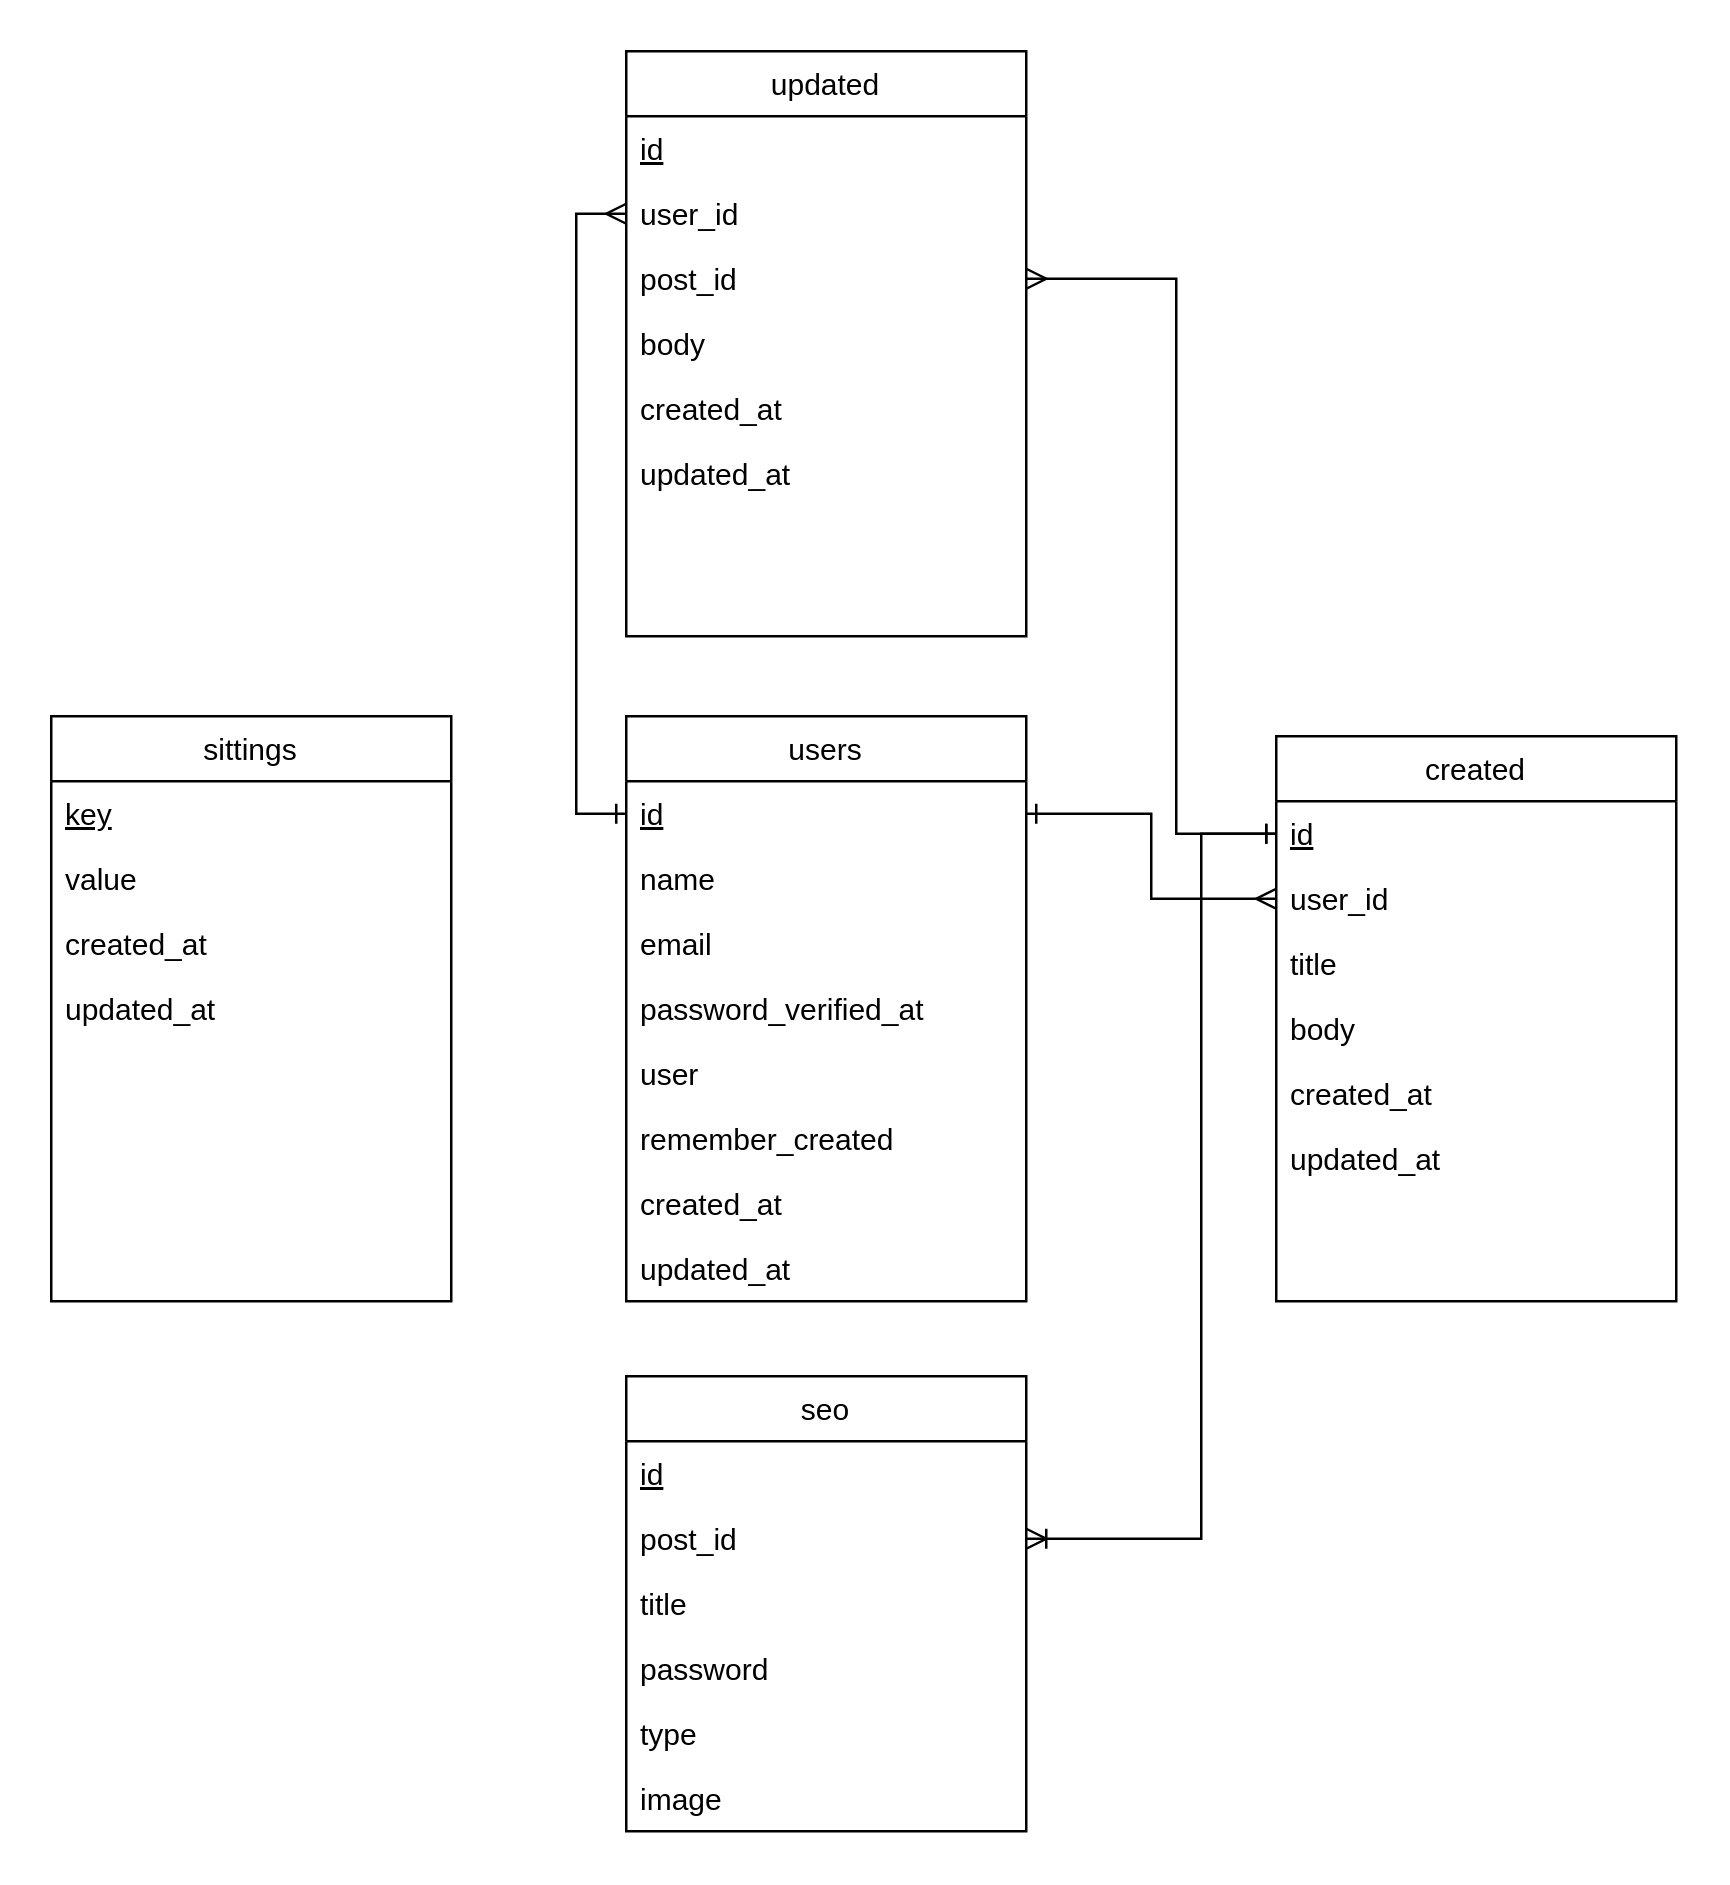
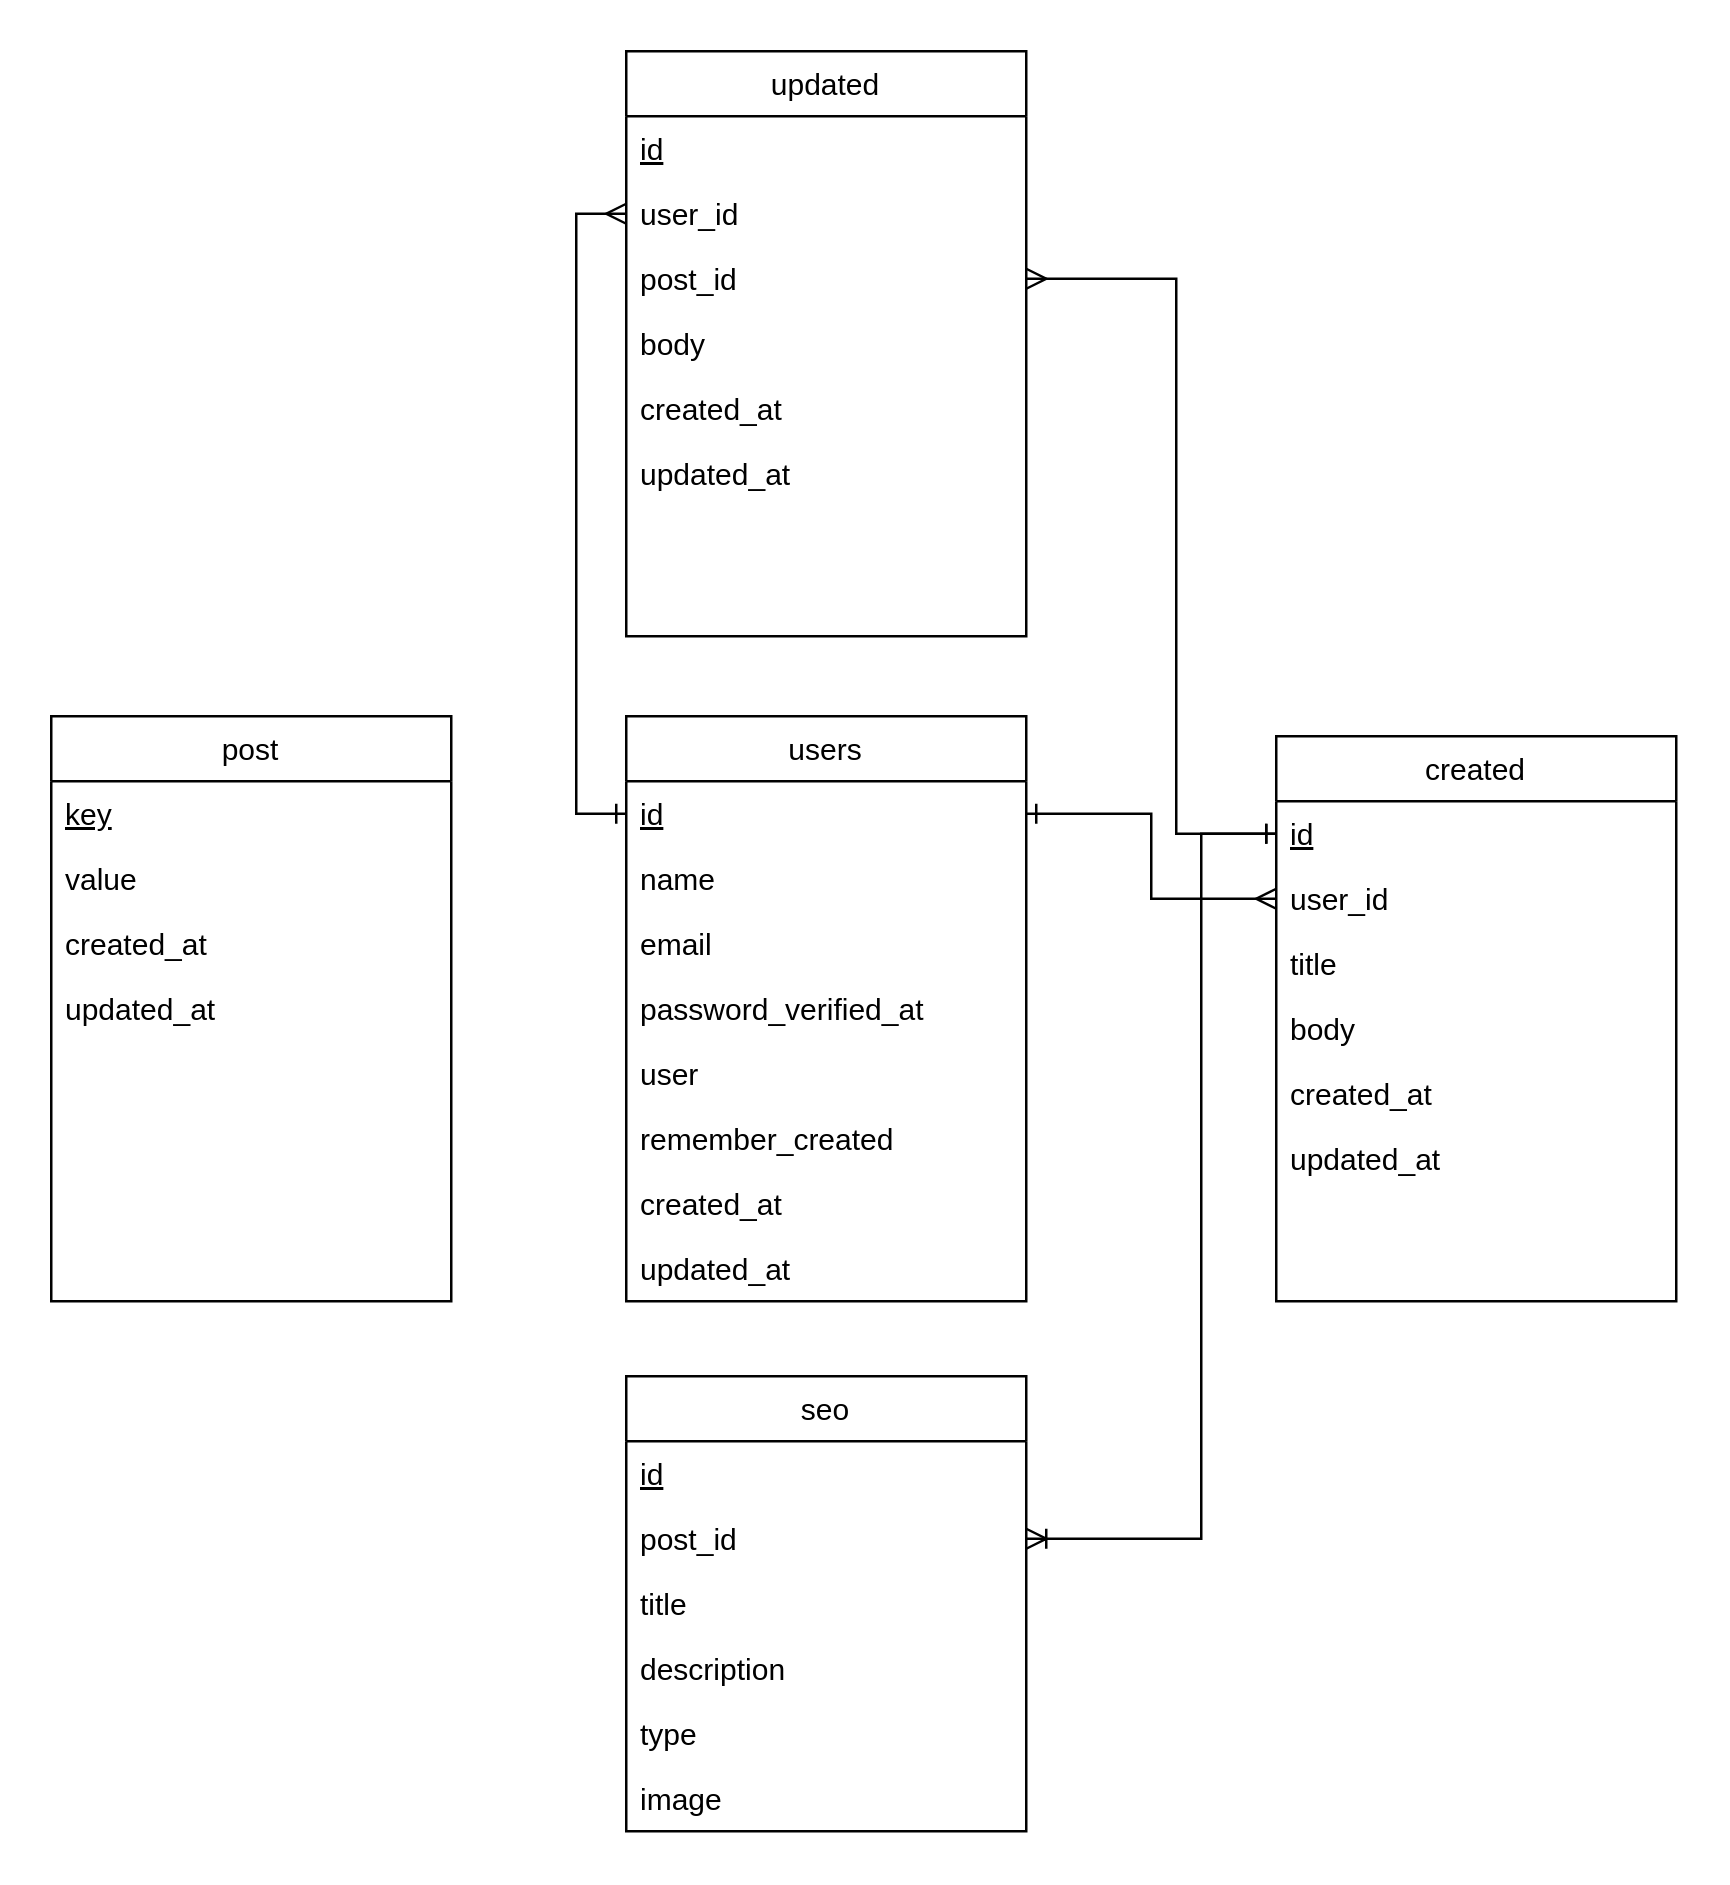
  <mxCell id="0" />
  <mxCell id="1" parent="0" />
  <mxCell id="2" value="users" style="swimlane;fontStyle=0;align=center;verticalAlign=top;childLayout=stackLayout;horizontal=1;startSize=26;horizontalStack=0;resizeParent=1;resizeLast=0;collapsible=1;marginBottom=0;rounded=0;shadow=0;strokeWidth=1;" parent="1" vertex="1"><mxGeometry x="250" y="286" width="160" height="234" as="geometry"><mxRectangle x="550" y="140" width="160" height="26" as="alternateBounds" /></mxGeometry></mxCell>
  <mxCell id="3" value="id" style="text;align=left;verticalAlign=top;spacingLeft=4;spacingRight=4;overflow=hidden;rotatable=0;points=[[0,0.5],[1,0.5]];portConstraint=eastwest;fontStyle=4" parent="2" vertex="1"><mxGeometry y="26" width="160" height="26" as="geometry" /></mxCell>
  <mxCell id="4" value="name" style="text;align=left;verticalAlign=top;spacingLeft=4;spacingRight=4;overflow=hidden;rotatable=0;points=[[0,0.5],[1,0.5]];portConstraint=eastwest;rounded=0;shadow=0;html=0;" parent="2" vertex="1"><mxGeometry y="52" width="160" height="26" as="geometry" /></mxCell>
  <mxCell id="5" value="email" style="text;align=left;verticalAlign=top;spacingLeft=4;spacingRight=4;overflow=hidden;rotatable=0;points=[[0,0.5],[1,0.5]];portConstraint=eastwest;rounded=0;shadow=0;html=0;" parent="2" vertex="1"><mxGeometry y="78" width="160" height="26" as="geometry" /></mxCell>
  <mxCell id="6" value="password_verified_at" style="text;align=left;verticalAlign=top;spacingLeft=4;spacingRight=4;overflow=hidden;rotatable=0;points=[[0,0.5],[1,0.5]];portConstraint=eastwest;rounded=0;shadow=0;html=0;" parent="2" vertex="1"><mxGeometry y="104" width="160" height="26" as="geometry" /></mxCell>
  <mxCell id="7" value="user" style="text;align=left;verticalAlign=top;spacingLeft=4;spacingRight=4;overflow=hidden;rotatable=0;points=[[0,0.5],[1,0.5]];portConstraint=eastwest;rounded=0;shadow=0;html=0;" parent="2" vertex="1"><mxGeometry y="130" width="160" height="26" as="geometry" /></mxCell>
  <mxCell id="8" value="remember_created" style="text;align=left;verticalAlign=top;spacingLeft=4;spacingRight=4;overflow=hidden;rotatable=0;points=[[0,0.5],[1,0.5]];portConstraint=eastwest;rounded=0;shadow=0;html=0;" parent="2" vertex="1"><mxGeometry y="156" width="160" height="26" as="geometry" /></mxCell>
  <mxCell id="9" value="created_at" style="text;align=left;verticalAlign=top;spacingLeft=4;spacingRight=4;overflow=hidden;rotatable=0;points=[[0,0.5],[1,0.5]];portConstraint=eastwest;rounded=0;shadow=0;html=0;" parent="2" vertex="1"><mxGeometry y="182" width="160" height="26" as="geometry" /></mxCell>
  <mxCell id="10" value="updated_at" style="text;align=left;verticalAlign=top;spacingLeft=4;spacingRight=4;overflow=hidden;rotatable=0;points=[[0,0.5],[1,0.5]];portConstraint=eastwest;rounded=0;shadow=0;html=0;" parent="2" vertex="1"><mxGeometry y="208" width="160" height="26" as="geometry" /></mxCell>
  <mxCell id="11" value="created" style="swimlane;fontStyle=0;align=center;verticalAlign=top;childLayout=stackLayout;horizontal=1;startSize=26;horizontalStack=0;resizeParent=1;resizeLast=0;collapsible=1;marginBottom=0;rounded=0;shadow=0;strokeWidth=1;" parent="1" vertex="1"><mxGeometry x="510" y="294" width="160" height="226" as="geometry"><mxRectangle x="550" y="140" width="160" height="26" as="alternateBounds" /></mxGeometry></mxCell>
  <mxCell id="12" value="id" style="text;align=left;verticalAlign=top;spacingLeft=4;spacingRight=4;overflow=hidden;rotatable=0;points=[[0,0.5],[1,0.5]];portConstraint=eastwest;fontStyle=4" parent="11" vertex="1"><mxGeometry y="26" width="160" height="26" as="geometry" /></mxCell>
  <mxCell id="13" value="user_id" style="text;align=left;verticalAlign=top;spacingLeft=4;spacingRight=4;overflow=hidden;rotatable=0;points=[[0,0.5],[1,0.5]];portConstraint=eastwest;rounded=0;shadow=0;html=0;" parent="11" vertex="1"><mxGeometry y="52" width="160" height="26" as="geometry" /></mxCell>
  <mxCell id="14" value="title" style="text;align=left;verticalAlign=top;spacingLeft=4;spacingRight=4;overflow=hidden;rotatable=0;points=[[0,0.5],[1,0.5]];portConstraint=eastwest;rounded=0;shadow=0;html=0;" parent="11" vertex="1"><mxGeometry y="78" width="160" height="26" as="geometry" /></mxCell>
  <mxCell id="15" value="body" style="text;align=left;verticalAlign=top;spacingLeft=4;spacingRight=4;overflow=hidden;rotatable=0;points=[[0,0.5],[1,0.5]];portConstraint=eastwest;rounded=0;shadow=0;html=0;" parent="11" vertex="1"><mxGeometry y="104" width="160" height="26" as="geometry" /></mxCell>
  <mxCell id="16" value="created_at" style="text;align=left;verticalAlign=top;spacingLeft=4;spacingRight=4;overflow=hidden;rotatable=0;points=[[0,0.5],[1,0.5]];portConstraint=eastwest;rounded=0;shadow=0;html=0;" parent="11" vertex="1"><mxGeometry y="130" width="160" height="26" as="geometry" /></mxCell>
  <mxCell id="17" value="updated_at" style="text;align=left;verticalAlign=top;spacingLeft=4;spacingRight=4;overflow=hidden;rotatable=0;points=[[0,0.5],[1,0.5]];portConstraint=eastwest;rounded=0;shadow=0;html=0;" parent="11" vertex="1"><mxGeometry y="156" width="160" height="26" as="geometry" /></mxCell>
  <mxCell id="18" value="updated" style="swimlane;fontStyle=0;align=center;verticalAlign=top;childLayout=stackLayout;horizontal=1;startSize=26;horizontalStack=0;resizeParent=1;resizeLast=0;collapsible=1;marginBottom=0;rounded=0;shadow=0;strokeWidth=1;" parent="1" vertex="1"><mxGeometry x="250" y="20" width="160" height="234" as="geometry"><mxRectangle x="550" y="140" width="160" height="26" as="alternateBounds" /></mxGeometry></mxCell>
  <mxCell id="19" value="id" style="text;align=left;verticalAlign=top;spacingLeft=4;spacingRight=4;overflow=hidden;rotatable=0;points=[[0,0.5],[1,0.5]];portConstraint=eastwest;fontStyle=4" parent="18" vertex="1"><mxGeometry y="26" width="160" height="26" as="geometry" /></mxCell>
  <mxCell id="20" value="user_id" style="text;align=left;verticalAlign=top;spacingLeft=4;spacingRight=4;overflow=hidden;rotatable=0;points=[[0,0.5],[1,0.5]];portConstraint=eastwest;rounded=0;shadow=0;html=0;" parent="18" vertex="1"><mxGeometry y="52" width="160" height="26" as="geometry" /></mxCell>
  <mxCell id="21" value="post_id" style="text;align=left;verticalAlign=top;spacingLeft=4;spacingRight=4;overflow=hidden;rotatable=0;points=[[0,0.5],[1,0.5]];portConstraint=eastwest;rounded=0;shadow=0;html=0;" parent="18" vertex="1"><mxGeometry y="78" width="160" height="26" as="geometry" /></mxCell>
  <mxCell id="22" value="body" style="text;align=left;verticalAlign=top;spacingLeft=4;spacingRight=4;overflow=hidden;rotatable=0;points=[[0,0.5],[1,0.5]];portConstraint=eastwest;rounded=0;shadow=0;html=0;" parent="18" vertex="1"><mxGeometry y="104" width="160" height="26" as="geometry" /></mxCell>
  <mxCell id="23" value="created_at" style="text;align=left;verticalAlign=top;spacingLeft=4;spacingRight=4;overflow=hidden;rotatable=0;points=[[0,0.5],[1,0.5]];portConstraint=eastwest;rounded=0;shadow=0;html=0;" parent="18" vertex="1"><mxGeometry y="130" width="160" height="26" as="geometry" /></mxCell>
  <mxCell id="24" value="updated_at" style="text;align=left;verticalAlign=top;spacingLeft=4;spacingRight=4;overflow=hidden;rotatable=0;points=[[0,0.5],[1,0.5]];portConstraint=eastwest;rounded=0;shadow=0;html=0;" parent="18" vertex="1"><mxGeometry y="156" width="160" height="26" as="geometry" /></mxCell>
  <mxCell id="25" value="seo" style="swimlane;fontStyle=0;align=center;verticalAlign=top;childLayout=stackLayout;horizontal=1;startSize=26;horizontalStack=0;resizeParent=1;resizeLast=0;collapsible=1;marginBottom=0;rounded=0;shadow=0;strokeWidth=1;" parent="1" vertex="1"><mxGeometry x="250" y="550" width="160" height="182" as="geometry"><mxRectangle x="550" y="140" width="160" height="26" as="alternateBounds" /></mxGeometry></mxCell>
  <mxCell id="26" value="id" style="text;align=left;verticalAlign=top;spacingLeft=4;spacingRight=4;overflow=hidden;rotatable=0;points=[[0,0.5],[1,0.5]];portConstraint=eastwest;fontStyle=4" parent="25" vertex="1"><mxGeometry y="26" width="160" height="26" as="geometry" /></mxCell>
  <mxCell id="27" value="post_id" style="text;align=left;verticalAlign=top;spacingLeft=4;spacingRight=4;overflow=hidden;rotatable=0;points=[[0,0.5],[1,0.5]];portConstraint=eastwest;rounded=0;shadow=0;html=0;" parent="25" vertex="1"><mxGeometry y="52" width="160" height="26" as="geometry" /></mxCell>
  <mxCell id="28" value="title" style="text;align=left;verticalAlign=top;spacingLeft=4;spacingRight=4;overflow=hidden;rotatable=0;points=[[0,0.5],[1,0.5]];portConstraint=eastwest;rounded=0;shadow=0;html=0;" parent="25" vertex="1"><mxGeometry y="78" width="160" height="26" as="geometry" /></mxCell>
- <mxCell id="29" value="password" style="text;align=left;verticalAlign=top;spacingLeft=4;spacingRight=4;overflow=hidden;rotatable=0;points=[[0,0.5],[1,0.5]];portConstraint=eastwest;rounded=0;shadow=0;html=0;" parent="25" vertex="1"><mxGeometry y="104" width="160" height="26" as="geometry" /></mxCell>
+ <mxCell id="29" value="description" style="text;align=left;verticalAlign=top;spacingLeft=4;spacingRight=4;overflow=hidden;rotatable=0;points=[[0,0.5],[1,0.5]];portConstraint=eastwest;rounded=0;shadow=0;html=0;" parent="25" vertex="1"><mxGeometry y="104" width="160" height="26" as="geometry" /></mxCell>
  <mxCell id="30" value="type" style="text;align=left;verticalAlign=top;spacingLeft=4;spacingRight=4;overflow=hidden;rotatable=0;points=[[0,0.5],[1,0.5]];portConstraint=eastwest;rounded=0;shadow=0;html=0;" parent="25" vertex="1"><mxGeometry y="130" width="160" height="26" as="geometry" /></mxCell>
  <mxCell id="31" value="image" style="text;align=left;verticalAlign=top;spacingLeft=4;spacingRight=4;overflow=hidden;rotatable=0;points=[[0,0.5],[1,0.5]];portConstraint=eastwest;rounded=0;shadow=0;html=0;fontStyle=0" parent="25" vertex="1"><mxGeometry y="156" width="160" height="26" as="geometry" /></mxCell>
- <mxCell id="32" value="sittings" style="swimlane;fontStyle=0;align=center;verticalAlign=top;childLayout=stackLayout;horizontal=1;startSize=26;horizontalStack=0;resizeParent=1;resizeLast=0;collapsible=1;marginBottom=0;rounded=0;shadow=0;strokeWidth=1;" parent="1" vertex="1"><mxGeometry x="20" y="286" width="160" height="234" as="geometry"><mxRectangle x="550" y="140" width="160" height="26" as="alternateBounds" /></mxGeometry></mxCell>
+ <mxCell id="32" value="post" style="swimlane;fontStyle=0;align=center;verticalAlign=top;childLayout=stackLayout;horizontal=1;startSize=26;horizontalStack=0;resizeParent=1;resizeLast=0;collapsible=1;marginBottom=0;rounded=0;shadow=0;strokeWidth=1;" parent="1" vertex="1"><mxGeometry x="20" y="286" width="160" height="234" as="geometry"><mxRectangle x="550" y="140" width="160" height="26" as="alternateBounds" /></mxGeometry></mxCell>
  <mxCell id="33" value="key" style="text;align=left;verticalAlign=top;spacingLeft=4;spacingRight=4;overflow=hidden;rotatable=0;points=[[0,0.5],[1,0.5]];portConstraint=eastwest;fontStyle=4" parent="32" vertex="1"><mxGeometry y="26" width="160" height="26" as="geometry" /></mxCell>
  <mxCell id="34" value="value" style="text;align=left;verticalAlign=top;spacingLeft=4;spacingRight=4;overflow=hidden;rotatable=0;points=[[0,0.5],[1,0.5]];portConstraint=eastwest;rounded=0;shadow=0;html=0;" parent="32" vertex="1"><mxGeometry y="52" width="160" height="26" as="geometry" /></mxCell>
  <mxCell id="35" value="created_at" style="text;align=left;verticalAlign=top;spacingLeft=4;spacingRight=4;overflow=hidden;rotatable=0;points=[[0,0.5],[1,0.5]];portConstraint=eastwest;rounded=0;shadow=0;html=0;" parent="32" vertex="1"><mxGeometry y="78" width="160" height="26" as="geometry" /></mxCell>
  <mxCell id="36" value="updated_at" style="text;align=left;verticalAlign=top;spacingLeft=4;spacingRight=4;overflow=hidden;rotatable=0;points=[[0,0.5],[1,0.5]];portConstraint=eastwest;rounded=0;shadow=0;html=0;" parent="32" vertex="1"><mxGeometry y="104" width="160" height="26" as="geometry" /></mxCell>
  <mxCell id="37" style="edgeStyle=orthogonalEdgeStyle;rounded=0;orthogonalLoop=1;jettySize=auto;html=1;startArrow=ERone;startFill=0;endArrow=ERmany;endFill=0;" parent="1" source="3" target="13" edge="1"><mxGeometry relative="1" as="geometry" /></mxCell>
  <mxCell id="38" style="edgeStyle=orthogonalEdgeStyle;rounded=0;orthogonalLoop=1;jettySize=auto;html=1;endArrow=ERone;endFill=0;startArrow=ERoneToMany;startFill=0;" parent="1" source="27" target="12" edge="1"><mxGeometry relative="1" as="geometry"><Array as="points"><mxPoint x="480" y="615" /><mxPoint x="480" y="333" /></Array></mxGeometry></mxCell>
  <mxCell id="39" style="edgeStyle=orthogonalEdgeStyle;rounded=0;orthogonalLoop=1;jettySize=auto;html=1;entryX=0;entryY=0.5;entryDx=0;entryDy=0;startArrow=ERmany;startFill=0;endArrow=ERone;endFill=0;" parent="1" source="20" target="3" edge="1"><mxGeometry relative="1" as="geometry" /></mxCell>
  <mxCell id="40" style="edgeStyle=orthogonalEdgeStyle;rounded=0;orthogonalLoop=1;jettySize=auto;html=1;endArrow=ERone;endFill=0;startArrow=ERmany;startFill=0;" parent="1" source="21" target="12" edge="1"><mxGeometry relative="1" as="geometry"><Array as="points"><mxPoint x="470" y="111" /><mxPoint x="470" y="333" /></Array></mxGeometry></mxCell>
